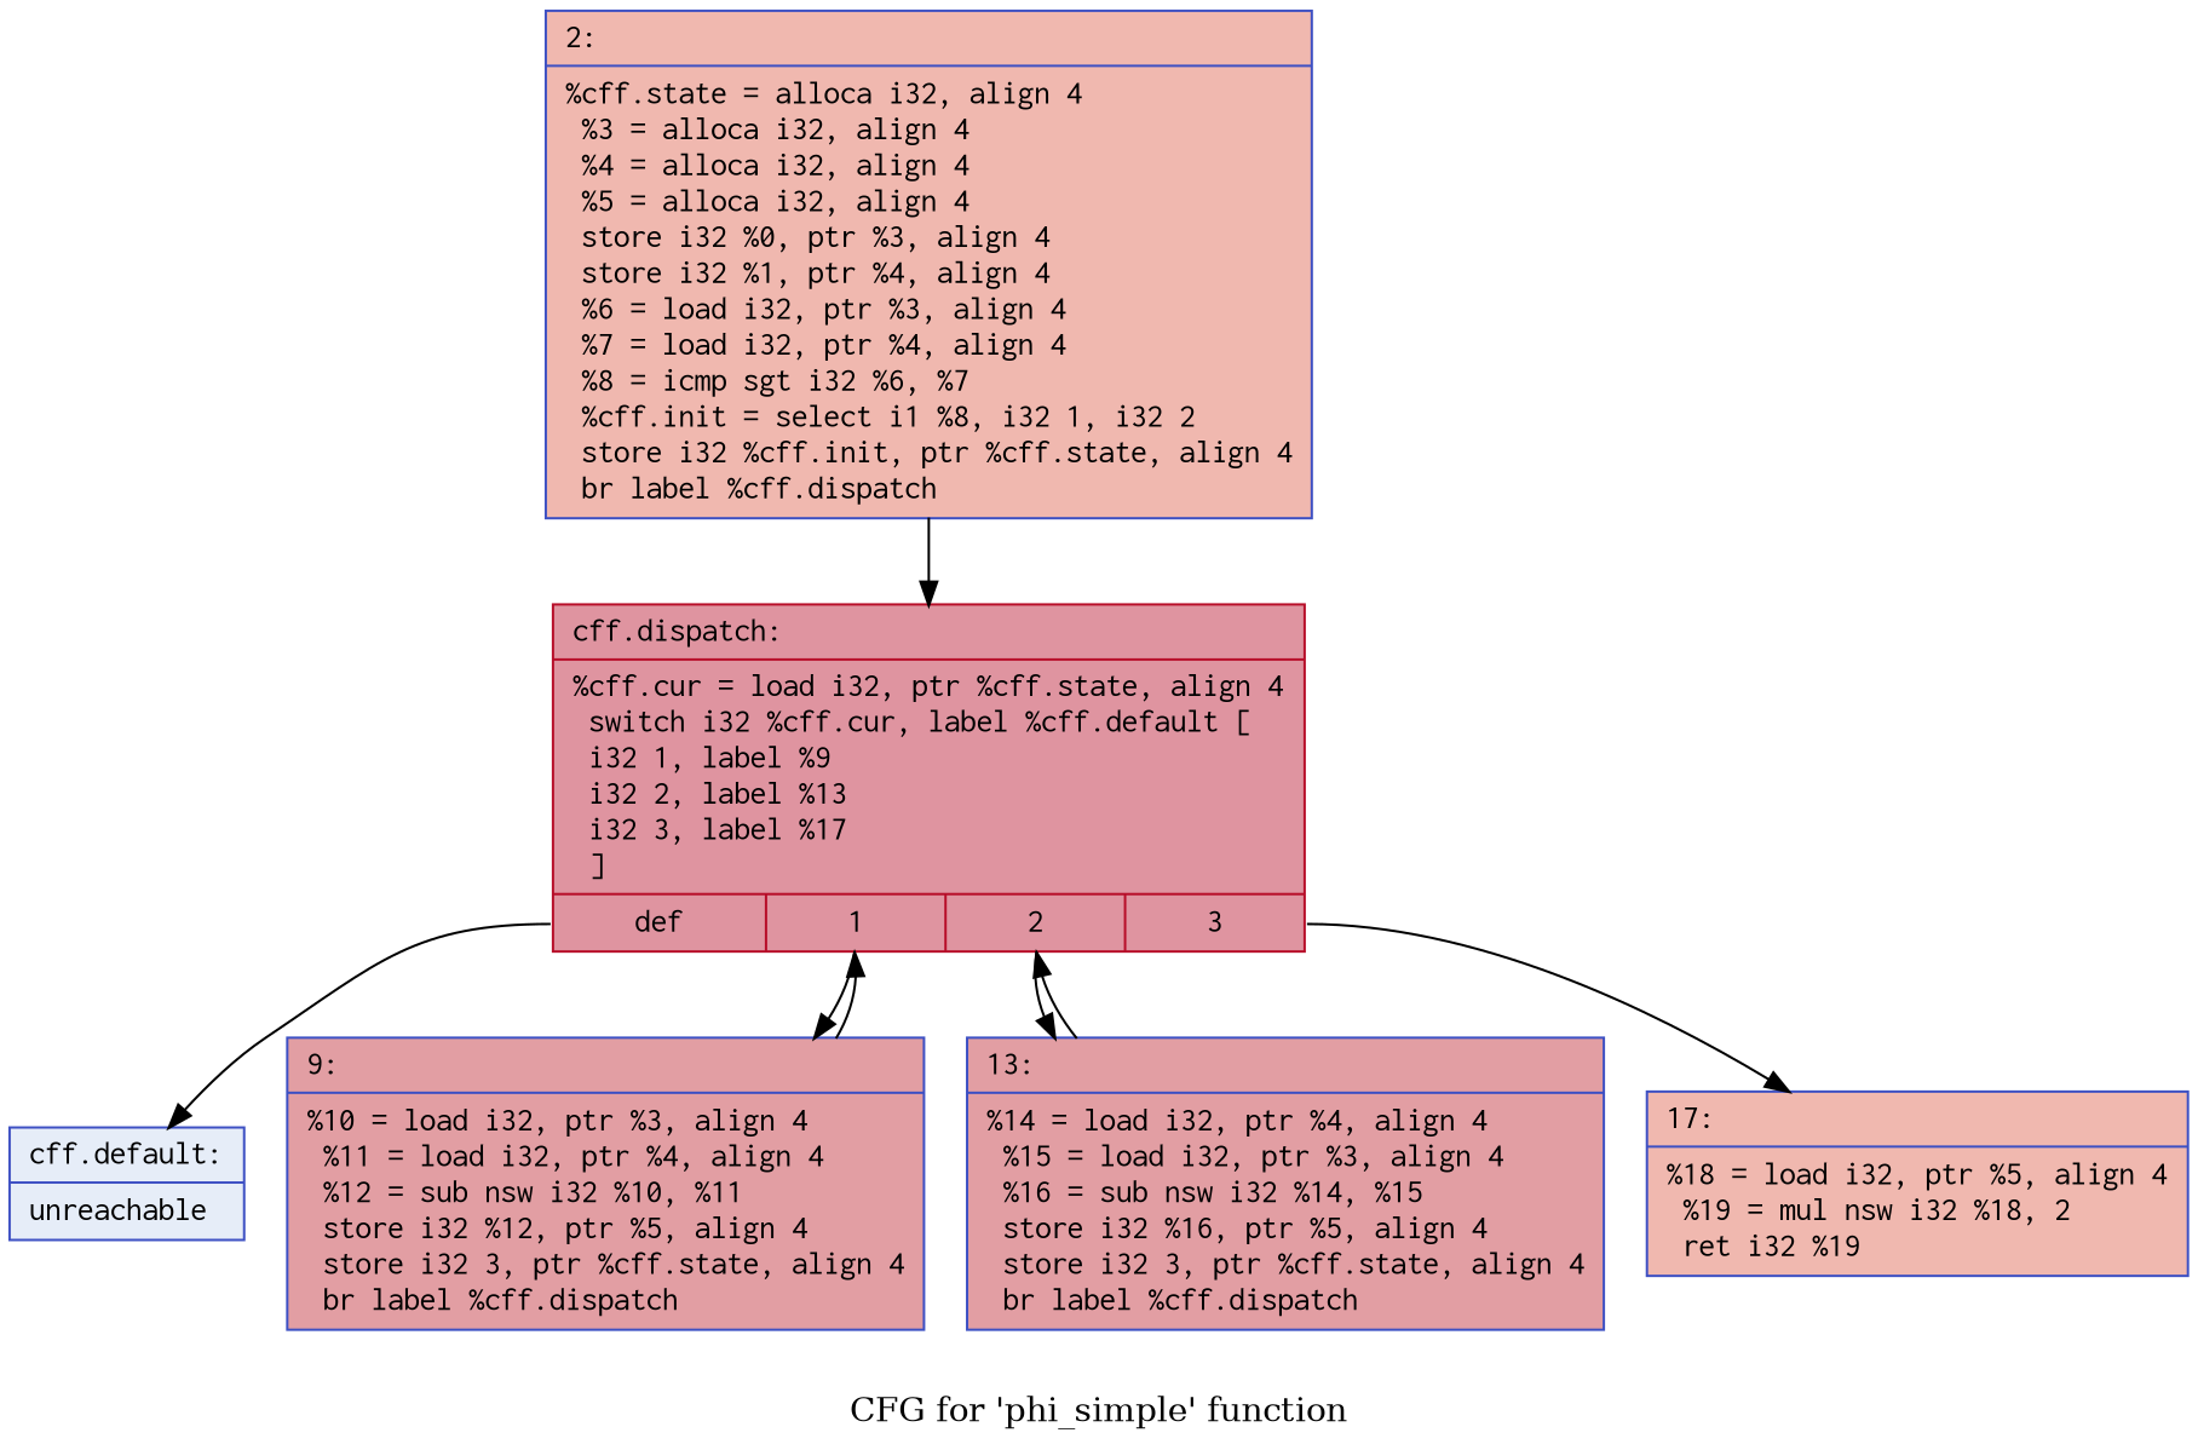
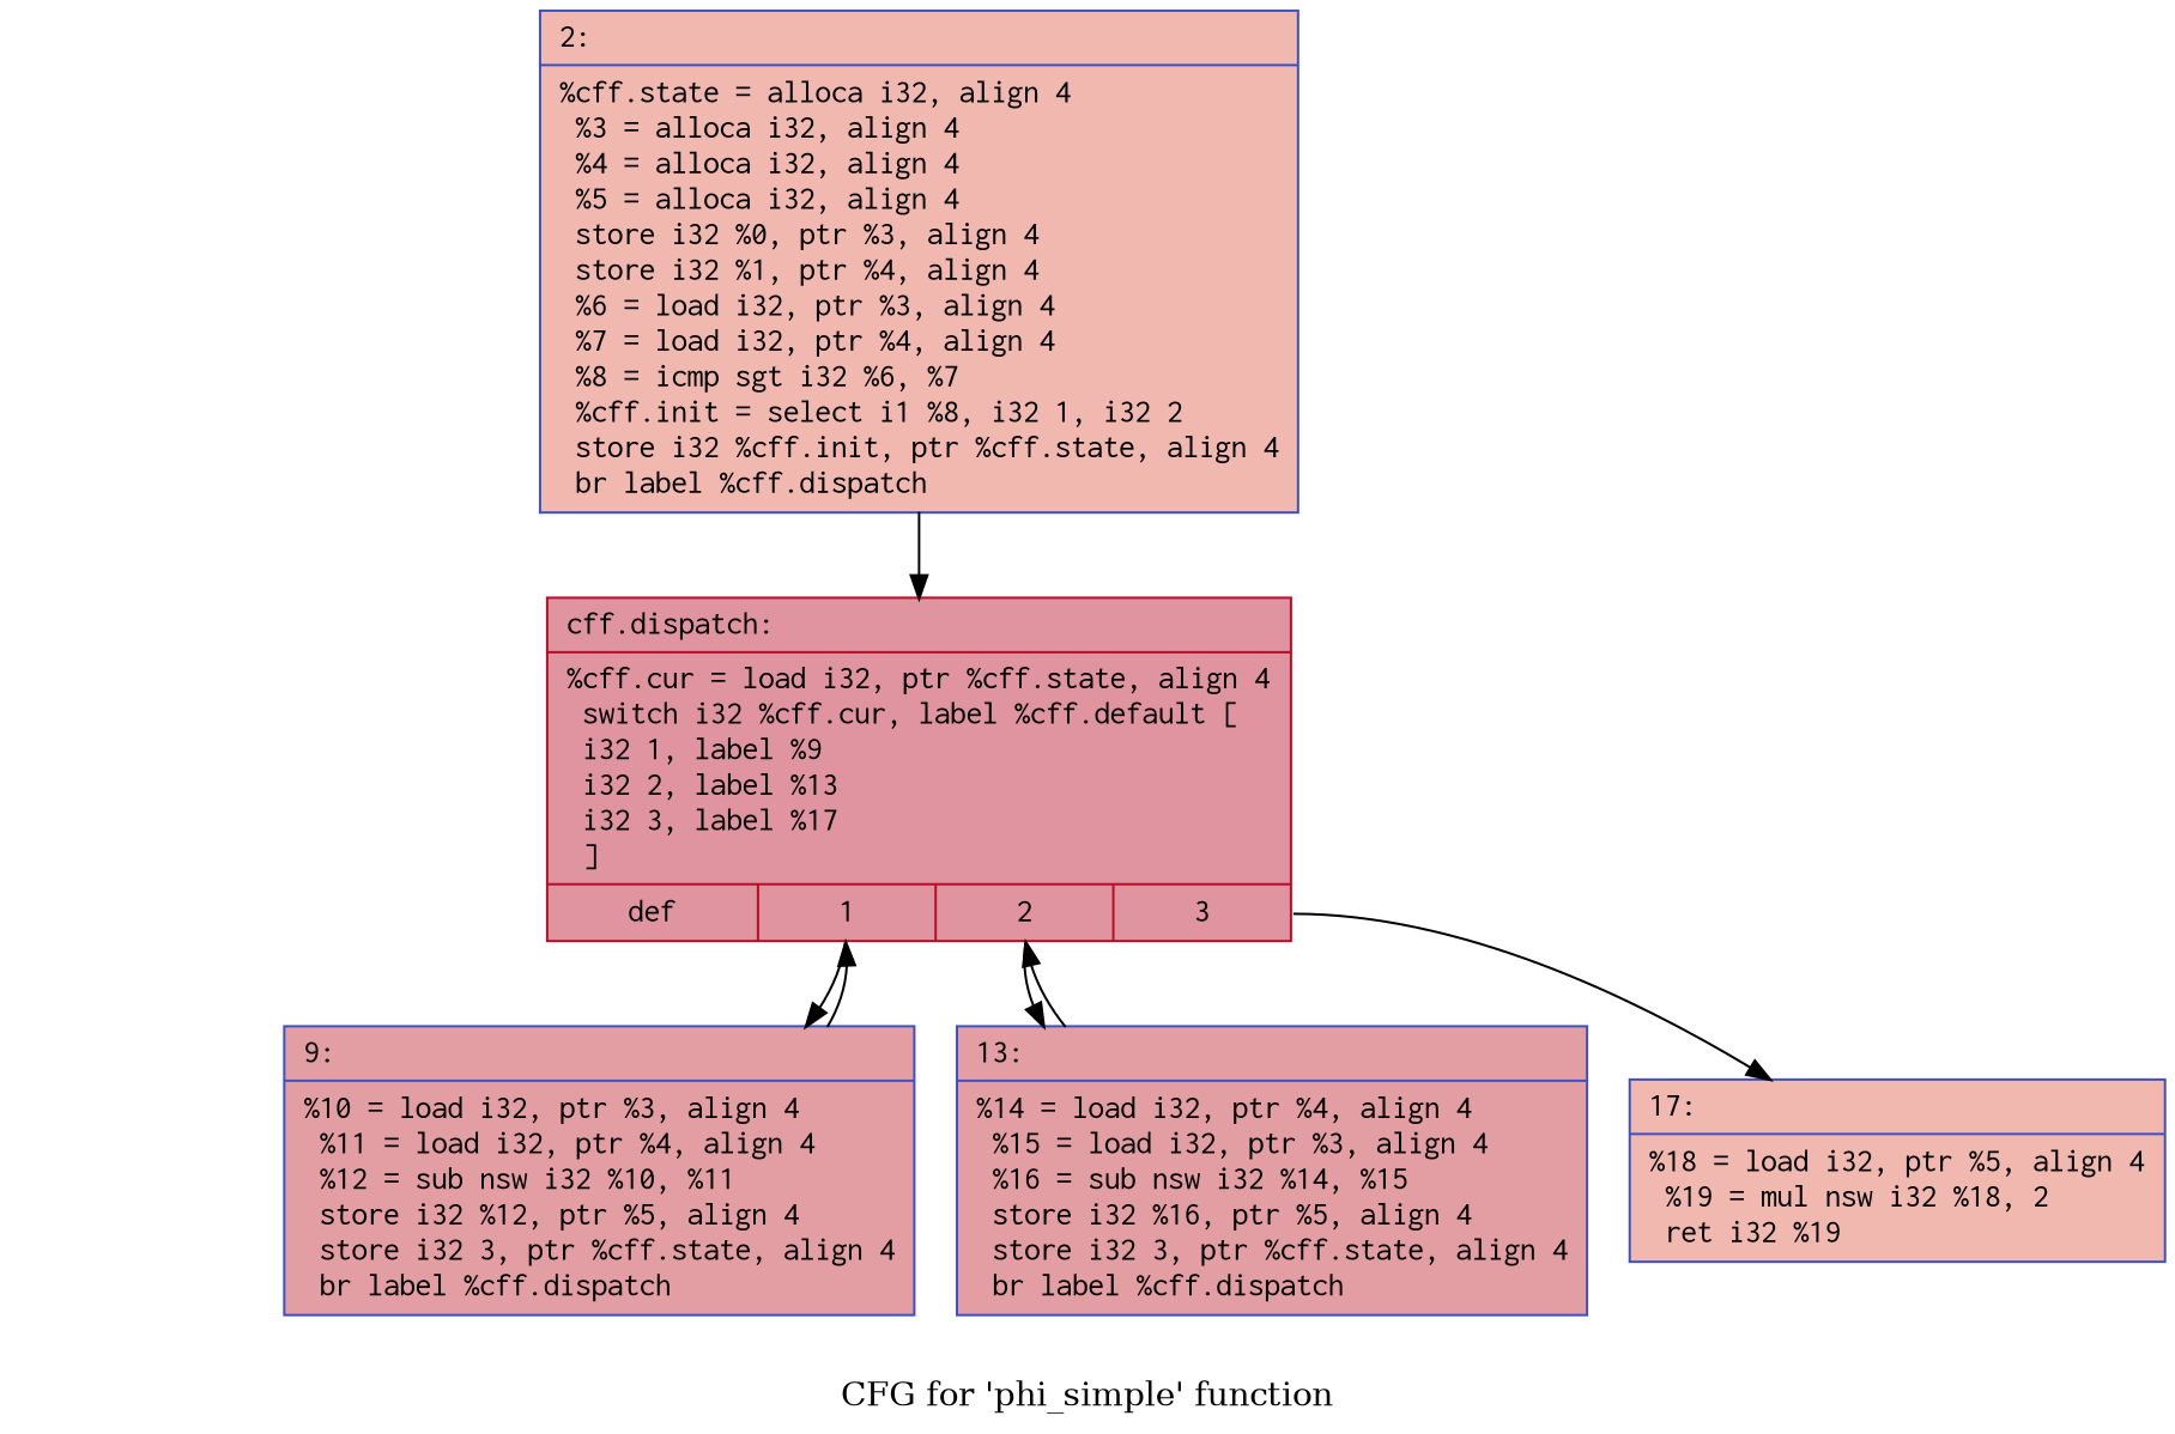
  digraph {
    label="CFG for 'phi_simple' function"
    node [color="#3d50c3ff" fillcolor="#dc5d4a70" fontname=Courier shape=record style=filled]
    n1 [label="{2:\l|  %cff.state = alloca i32, align 4\l  %3 = alloca i32, align 4\l  %4 = alloca i32, align 4\l  %5 = alloca i32, align 4\l  store i32 %0, ptr %3, align 4\l  store i32 %1, ptr %4, align 4\l  %6 = load i32, ptr %3, align 4\l  %7 = load i32, ptr %4, align 4\l  %8 = icmp sgt i32 %6, %7\l  %cff.init = select i1 %8, i32 1, i32 2\l  store i32 %cff.init, ptr %cff.state, align 4\l  br label %cff.dispatch\l}"]
    n2 [color="#b70d28ff" fillcolor="#b70d2870" label="{cff.dispatch:\l|  %cff.cur = load i32, ptr %cff.state, align 4\l  switch i32 %cff.cur, label %cff.default [\l    i32 1, label %9\l    i32 2, label %13\l    i32 3, label %17\l  ]\l|{<s0>def|<s1>1|<s2>2|<s3>3}}"]
    n3 [fillcolor="#be242e70" label="{9:\l|  %10 = load i32, ptr %3, align 4\l  %11 = load i32, ptr %4, align 4\l  %12 = sub nsw i32 %10, %11\l  store i32 %12, ptr %5, align 4\l  store i32 3, ptr %cff.state, align 4\l  br label %cff.dispatch\l}"]
    n4 [fillcolor="#be242e70" label="{13:\l|  %14 = load i32, ptr %4, align 4\l  %15 = load i32, ptr %3, align 4\l  %16 = sub nsw i32 %14, %15\l  store i32 %16, ptr %5, align 4\l  store i32 3, ptr %cff.state, align 4\l  br label %cff.dispatch\l}"]
    n5 [label="{17:\l|  %18 = load i32, ptr %5, align 4\l  %19 = mul nsw i32 %18, 2\l  ret i32 %19\l}"]
-   n6 [fillcolor="#c7d7f070" label="{cff.default:\l|  unreachable\l}"]
    n1 -> n2
    n2 -> n3 [tailport=s1]
    n2 -> n4 [tailport=s2]
    n2 -> n5 [tailport=s3]
-   n2 -> n6 [tailport=s0]
    n3 -> n2
    n4 -> n2
  }
